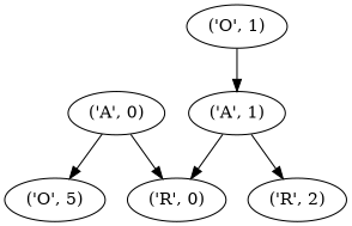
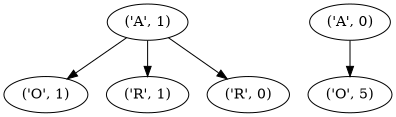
  strict digraph {
    node [weight=None]
    edge [weight=None]
    "('A', 1)"
    "('O', 1)"
-   "('R', 1)" [label="('R', 2)"]
+   "('R', 1)"
    "('R', 0)"
    n5 [label="('O', 5)"]
    "('A', 0)"
-   "('O', 1)" -> "('A', 1)"
+   "('A', 1)" -> "('O', 1)"
    "('A', 1)" -> "('R', 1)"
    "('A', 1)" -> "('R', 0)"
-   "('A', 0)" -> "('R', 0)"
    "('A', 0)" -> n5
  }
